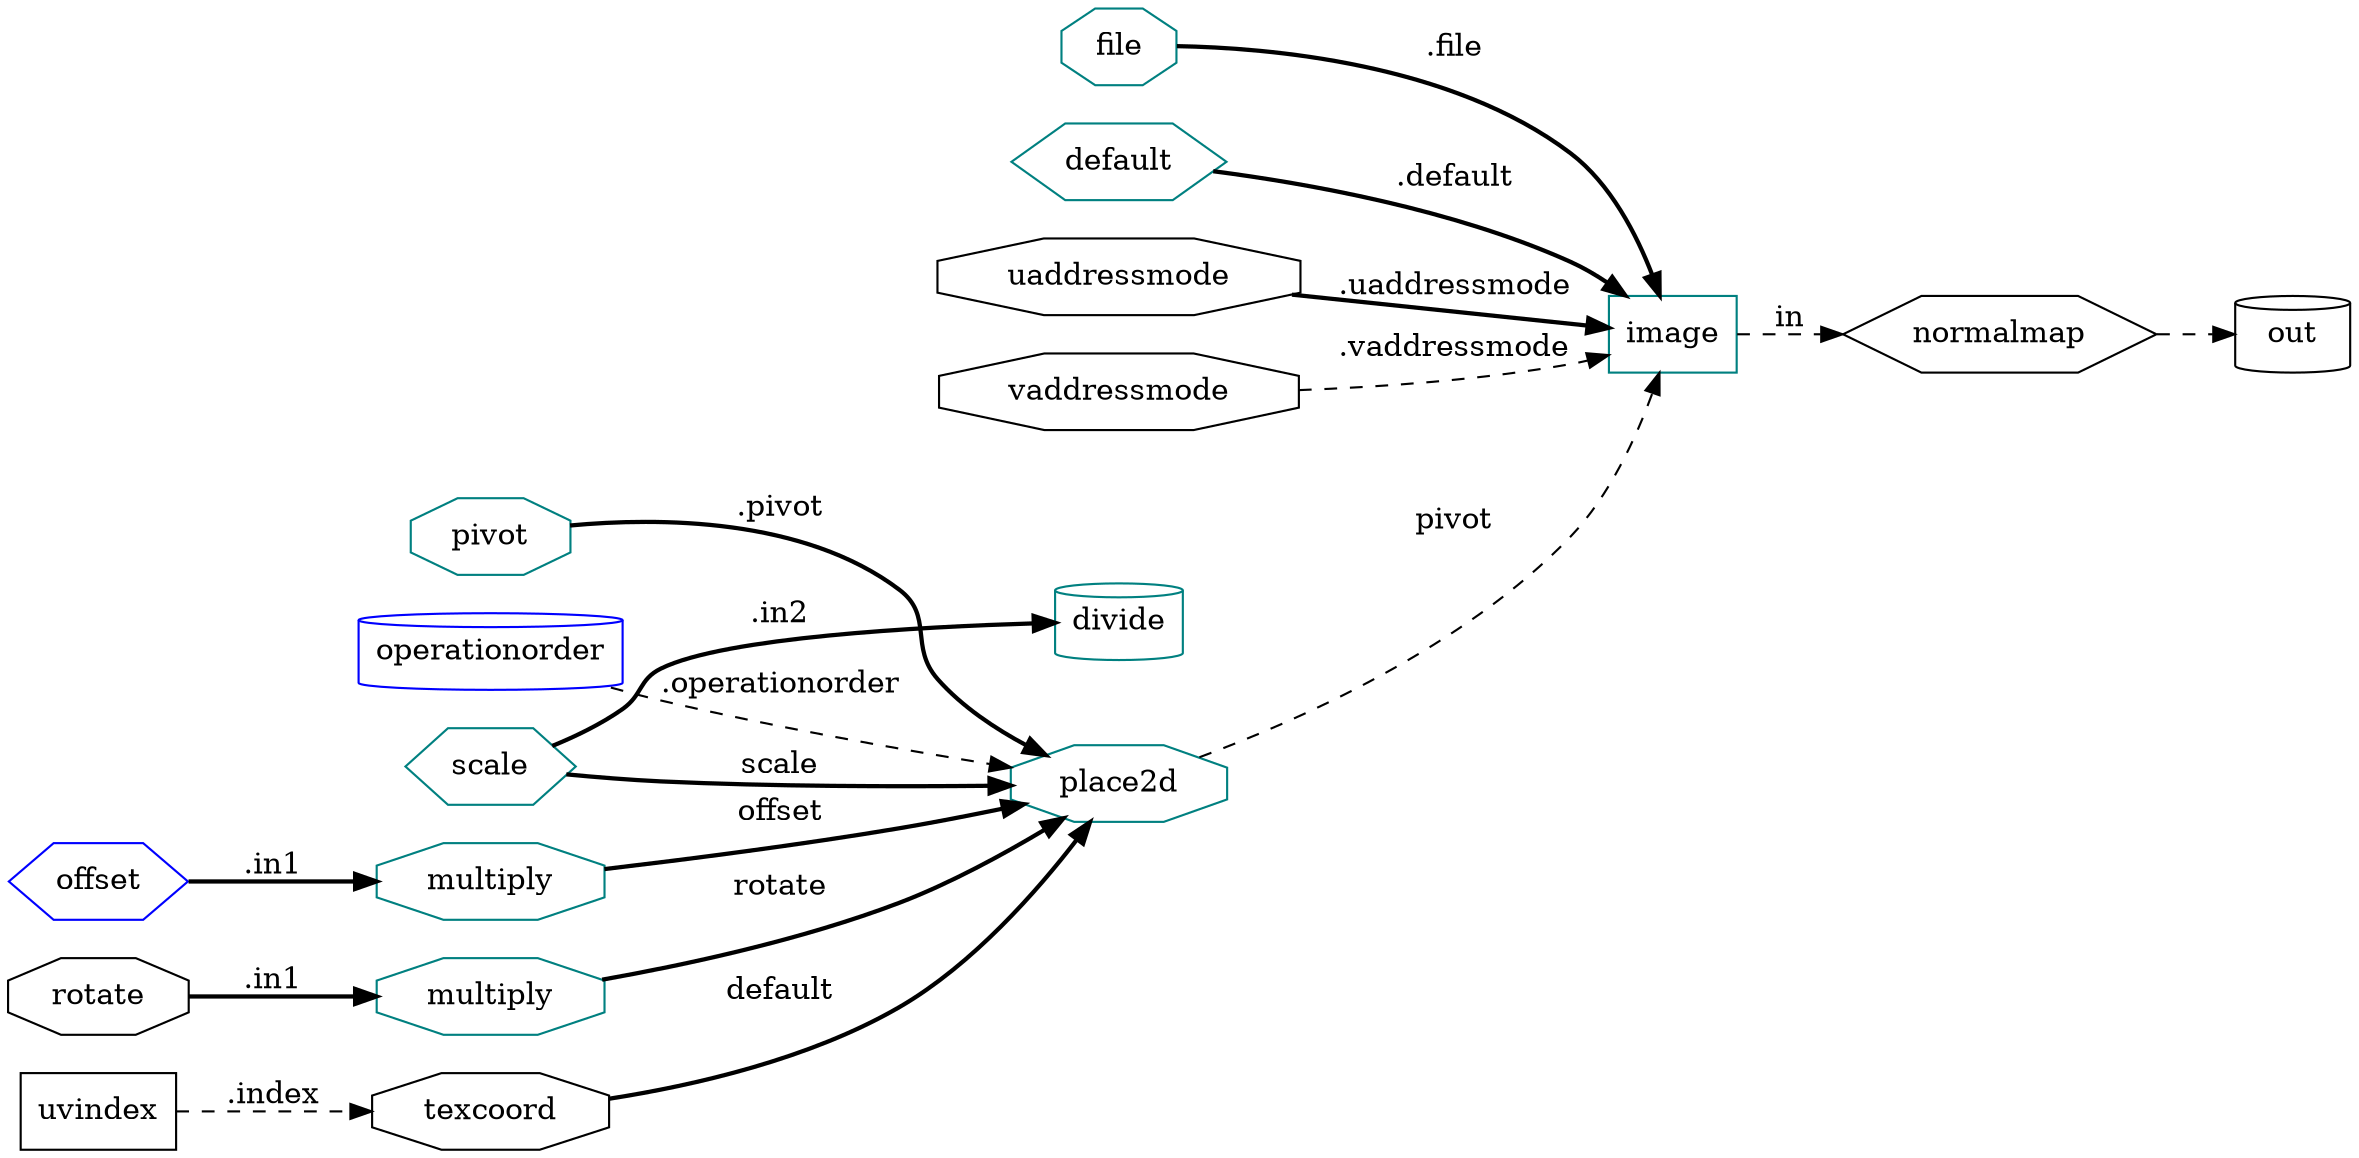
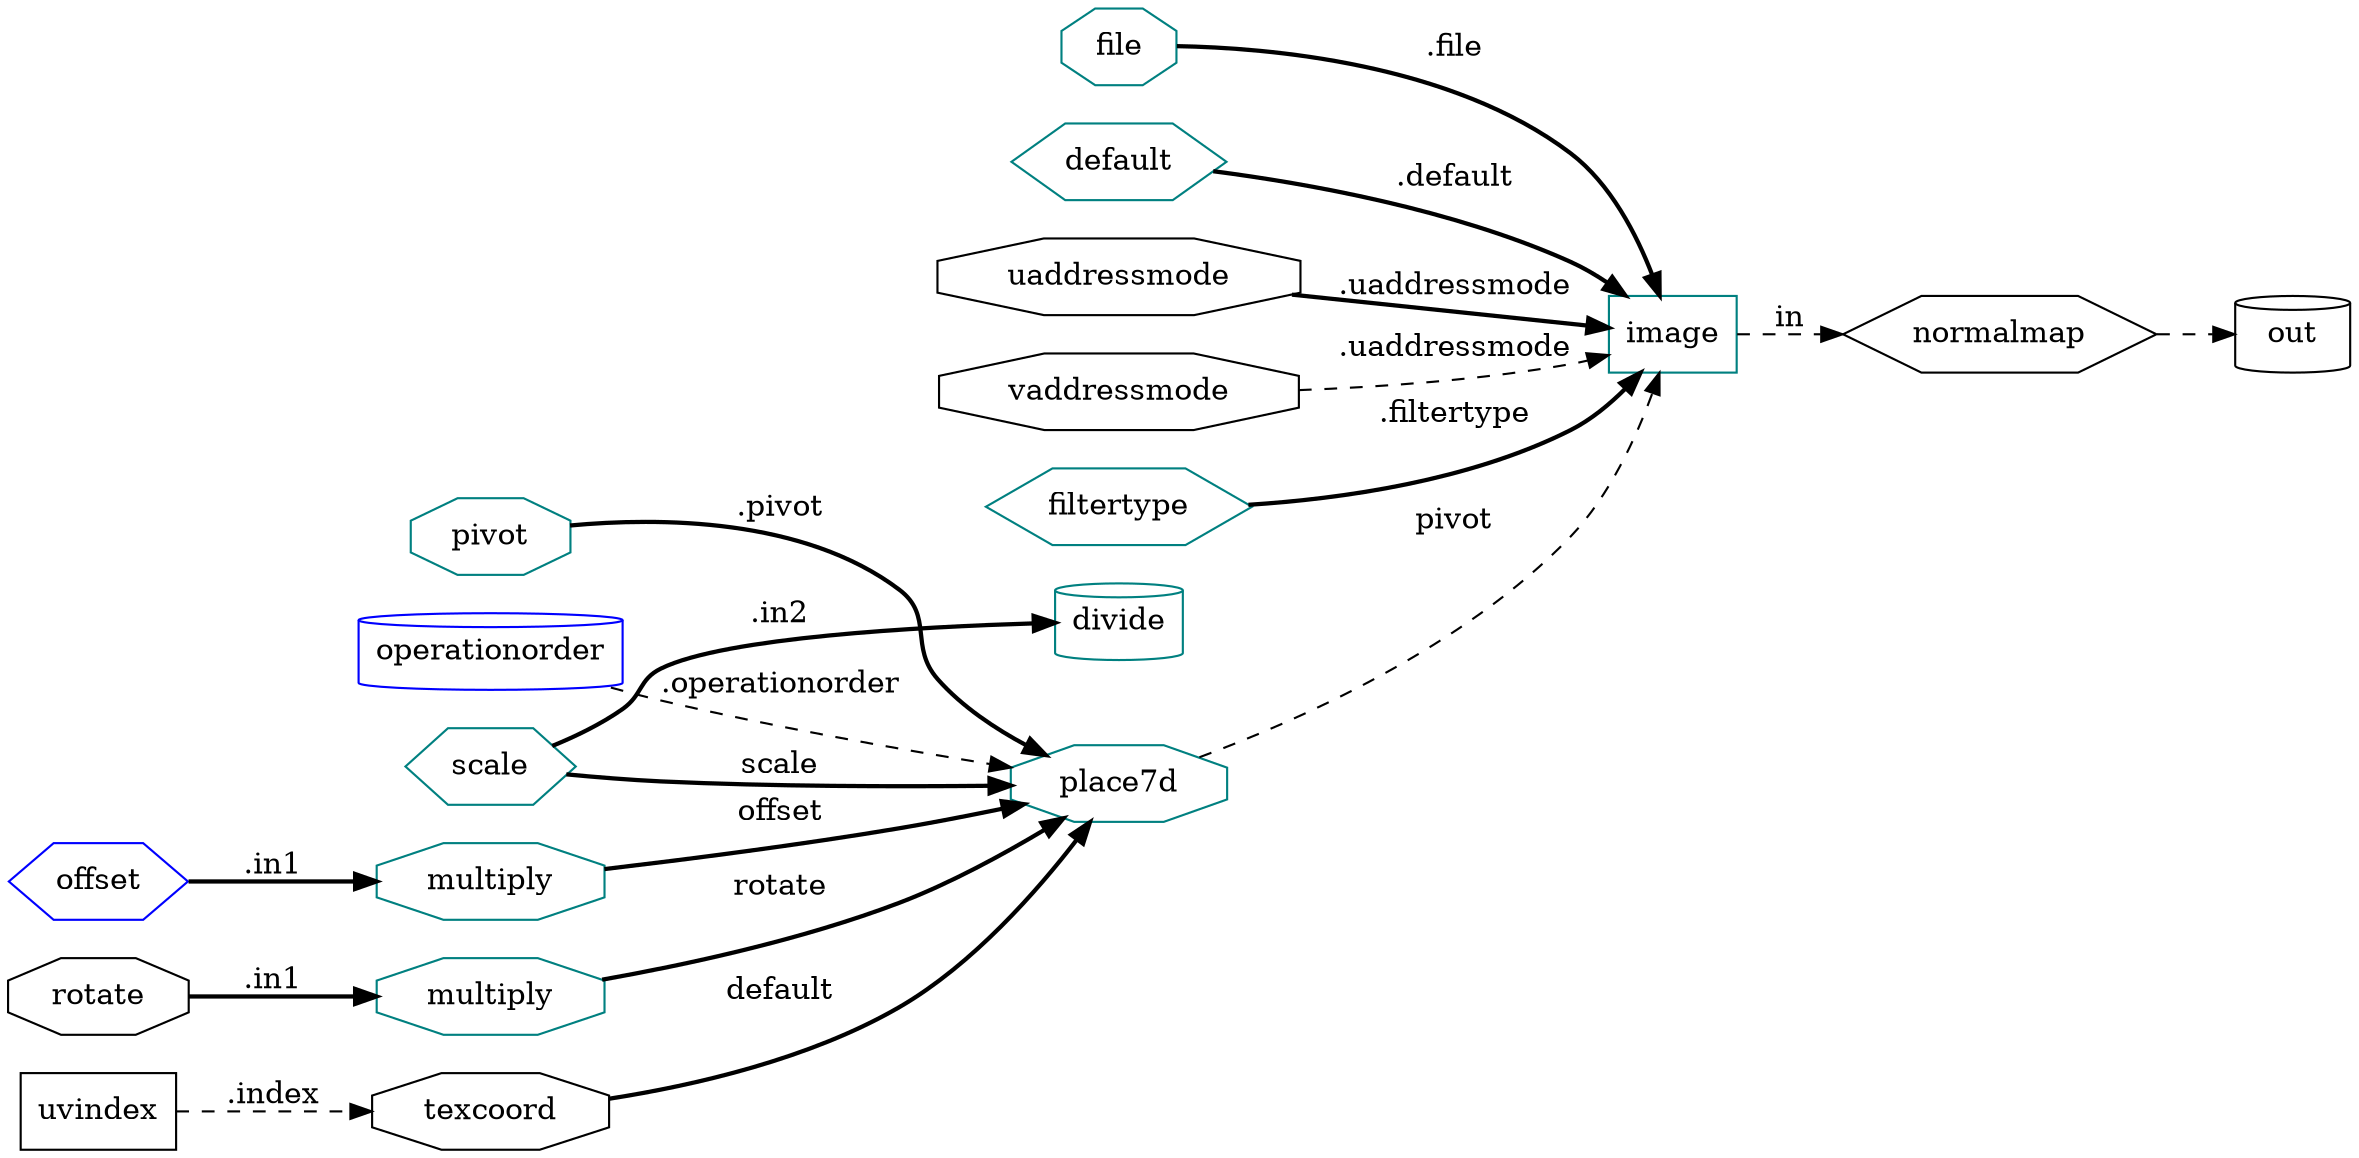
  digraph {
    rankdir=LR
    node [color=teal shape=octagon]
    edge [style=bold]
    n1 [color=black label=normalmap shape=hexagon]
    n2 [color=black label=out shape=cylinder]
    n3 [label=image shape=box]
    n4 [label=file]
    n5 [label=default shape=hexagon]
    n6 [color=black label=uaddressmode]
    n7 [color=black label=vaddressmode]
-   n9 [label=place2d]
+   n8 [label=filtertype shape=hexagon]
+   n9 [label=place7d]
    n10 [label=pivot]
    n11 [color=blue label=operationorder shape=cylinder]
    n12 [color=black label=texcoord]
    n13 [color=black label=uvindex shape=box]
    n14 [label=divide shape=cylinder]
    n15 [label=scale shape=hexagon]
    n16 [label=multiply]
    n17 [color=black label=rotate]
    n18 [label=multiply]
    n19 [color=blue label=offset shape=hexagon]
    n1 -> n2 [style=dashed]
    n3 -> n1 [label=in style=dashed]
    n4 -> n3 [label=".file"]
    n5 -> n3 [label=".default"]
    n6 -> n3 [label=".uaddressmode"]
-   n7 -> n3 [label=".vaddressmode" style=dashed]
+   n7 -> n3 [label=".uaddressmode" style=dashed]
+   n8 -> n3 [label=".filtertype"]
    n9 -> n3 [label=pivot style=dashed]
    n10 -> n9 [label=".pivot"]
    n11 -> n9 [label=".operationorder" style=dashed]
    n12 -> n9 [label=default]
    n13 -> n12 [label=".index" style=dashed]
    n15 -> n9 [label=scale]
    n15 -> n14 [label=".in2"]
    n16 -> n9 [label=rotate]
    n17 -> n16 [label=".in1"]
    n18 -> n9 [label=offset]
    n19 -> n18 [label=".in1"]
  }
